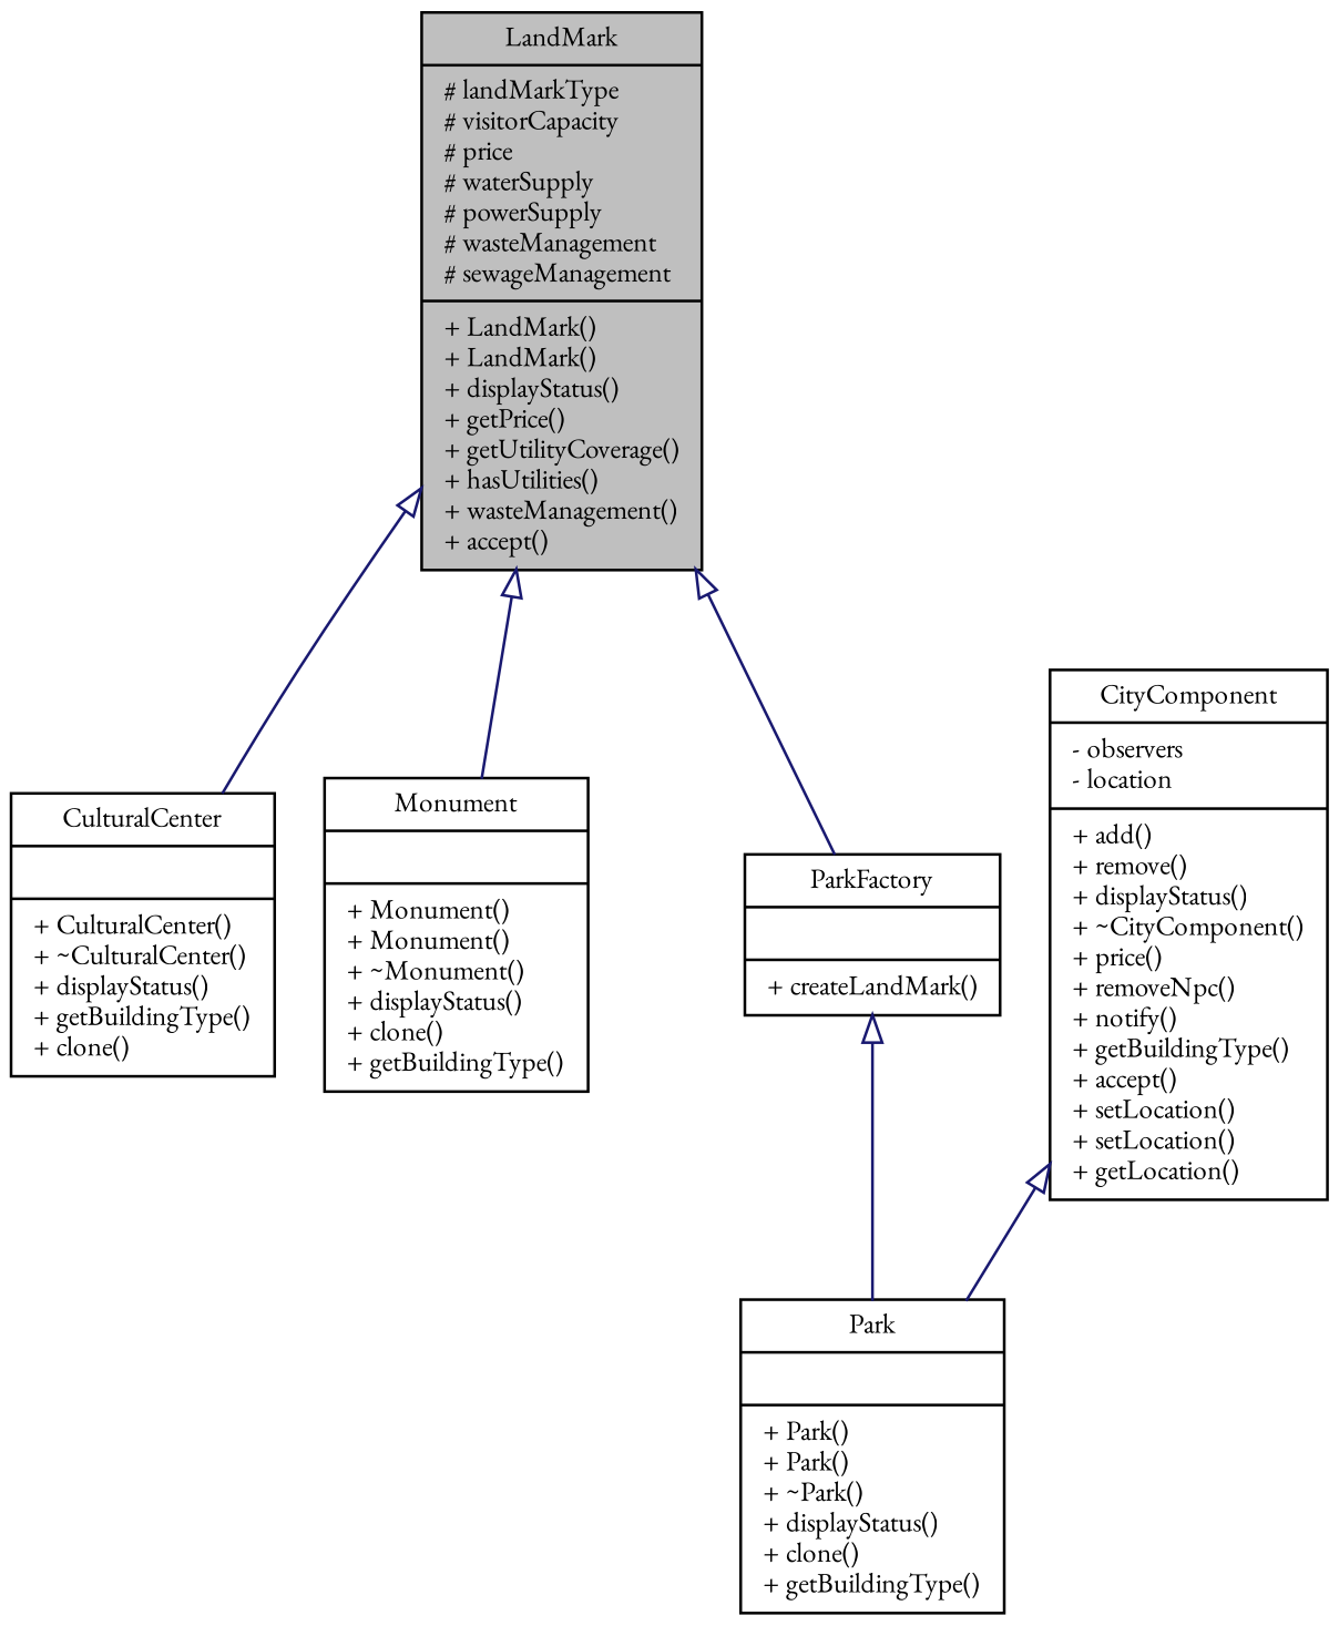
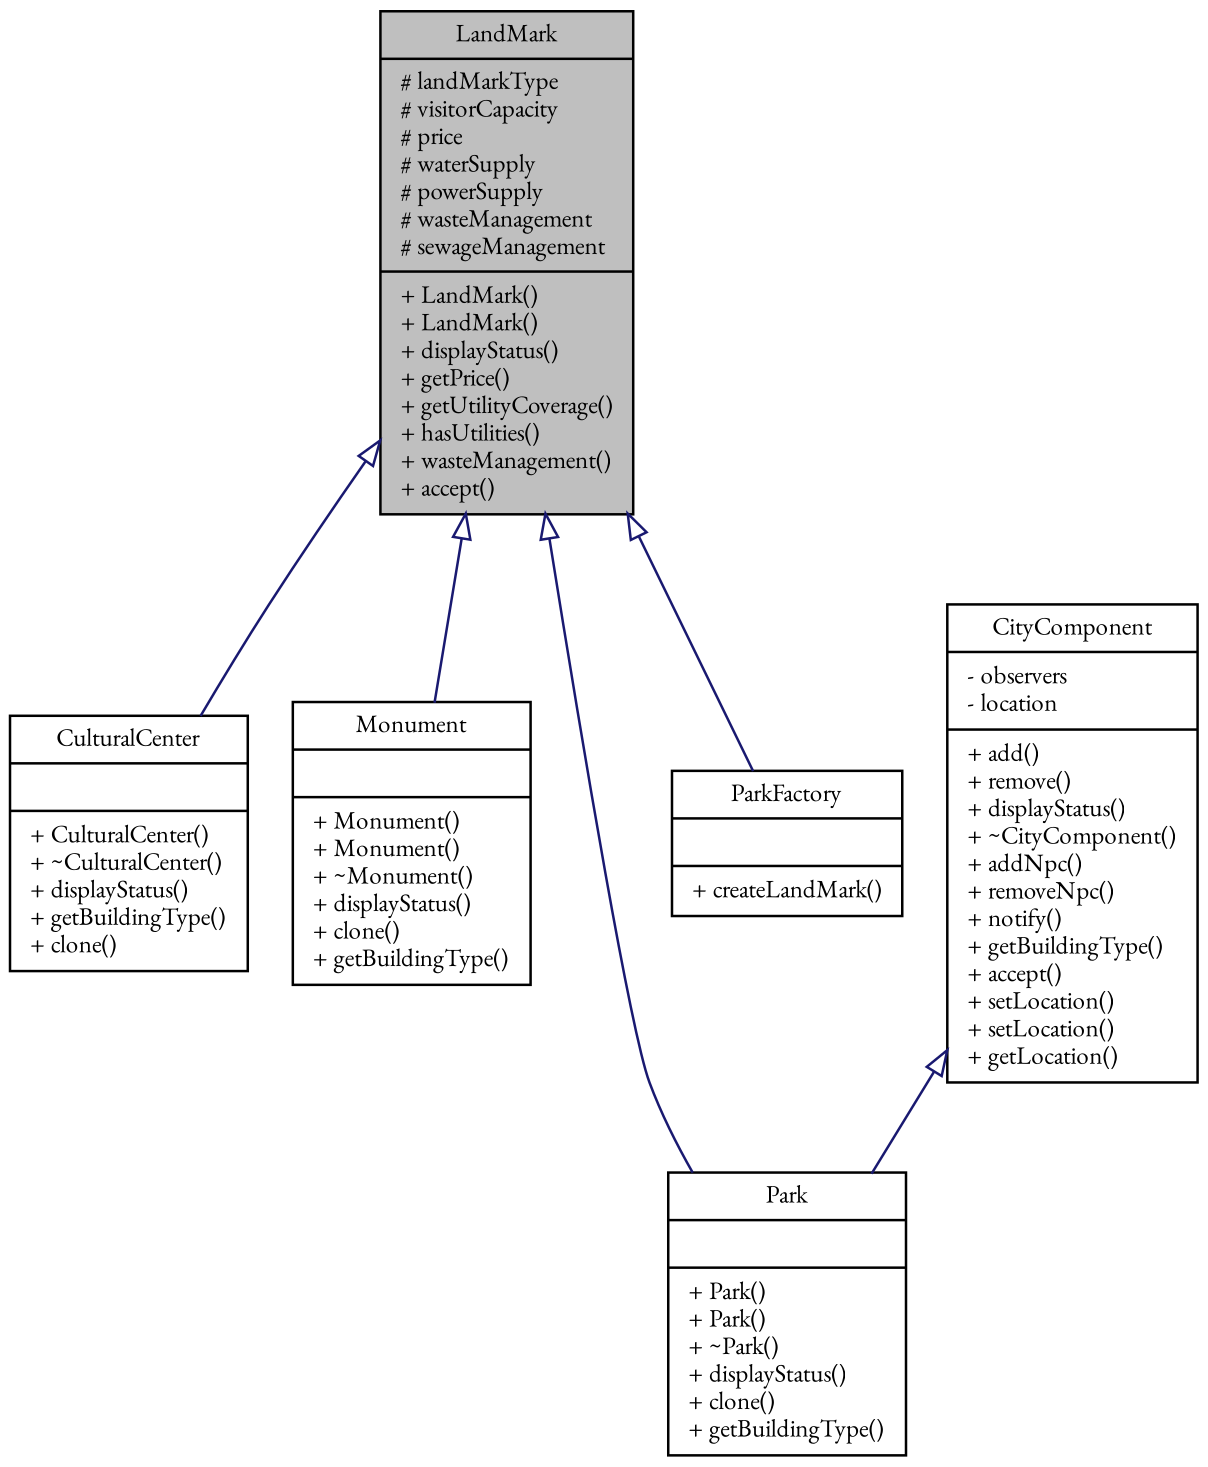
  digraph {
    fontname="EB Garamond"
    node [color=black fillcolor=white fontname="EB Garamond" fontsize=10 shape=record style=filled]
    edge [arrowtail=onormal color=midnightblue dir=back fontname="EB Garamond" fontsize=10 labelfontname=Helvetica labelfontsize=10 style=solid]
    n1 [fillcolor=grey75 fontcolor=black height=0.2 label="{LandMark\n|# landMarkType\l# visitorCapacity\l# price\l# waterSupply\l# powerSupply\l# wasteManagement\l# sewageManagement\l|+ LandMark()\l+ LandMark()\l+ displayStatus()\l+ getPrice()\l+ getUtilityCoverage()\l+ hasUtilities()\l+ wasteManagement()\l+ accept()\l}" width=0.4]
    n2 [height=0.2 label="{CulturalCenter\n||+ CulturalCenter()\l+ ~CulturalCenter()\l+ displayStatus()\l+ getBuildingType()\l+ clone()\l}" width=0.4]
    n3 [height=0.2 label="{Monument\n||+ Monument()\l+ Monument()\l+ ~Monument()\l+ displayStatus()\l+ clone()\l+ getBuildingType()\l}" width=0.4]
    n4 [height=0.2 label="{Park\n||+ Park()\l+ Park()\l+ ~Park()\l+ displayStatus()\l+ clone()\l+ getBuildingType()\l}" width=0.4]
    n5 [height=0.2 label="{ParkFactory\n||+ createLandMark()\l}" width=0.4]
-   n6 [height=0.2 label="{CityComponent\n|- observers\l- location\l|+ add()\l+ remove()\l+ displayStatus()\l+ ~CityComponent()\l+ price()\l+ removeNpc()\l+ notify()\l+ getBuildingType()\l+ accept()\l+ setLocation()\l+ setLocation()\l+ getLocation()\l}" width=0.4]
+   n6 [height=0.2 label="{CityComponent\n|- observers\l- location\l|+ add()\l+ remove()\l+ displayStatus()\l+ ~CityComponent()\l+ addNpc()\l+ removeNpc()\l+ notify()\l+ getBuildingType()\l+ accept()\l+ setLocation()\l+ setLocation()\l+ getLocation()\l}" width=0.4]
    n1 -> n2
    n1 -> n3
-   n5 -> n4
+   n1 -> n4
    n1 -> n5
    n6 -> n4
  }
